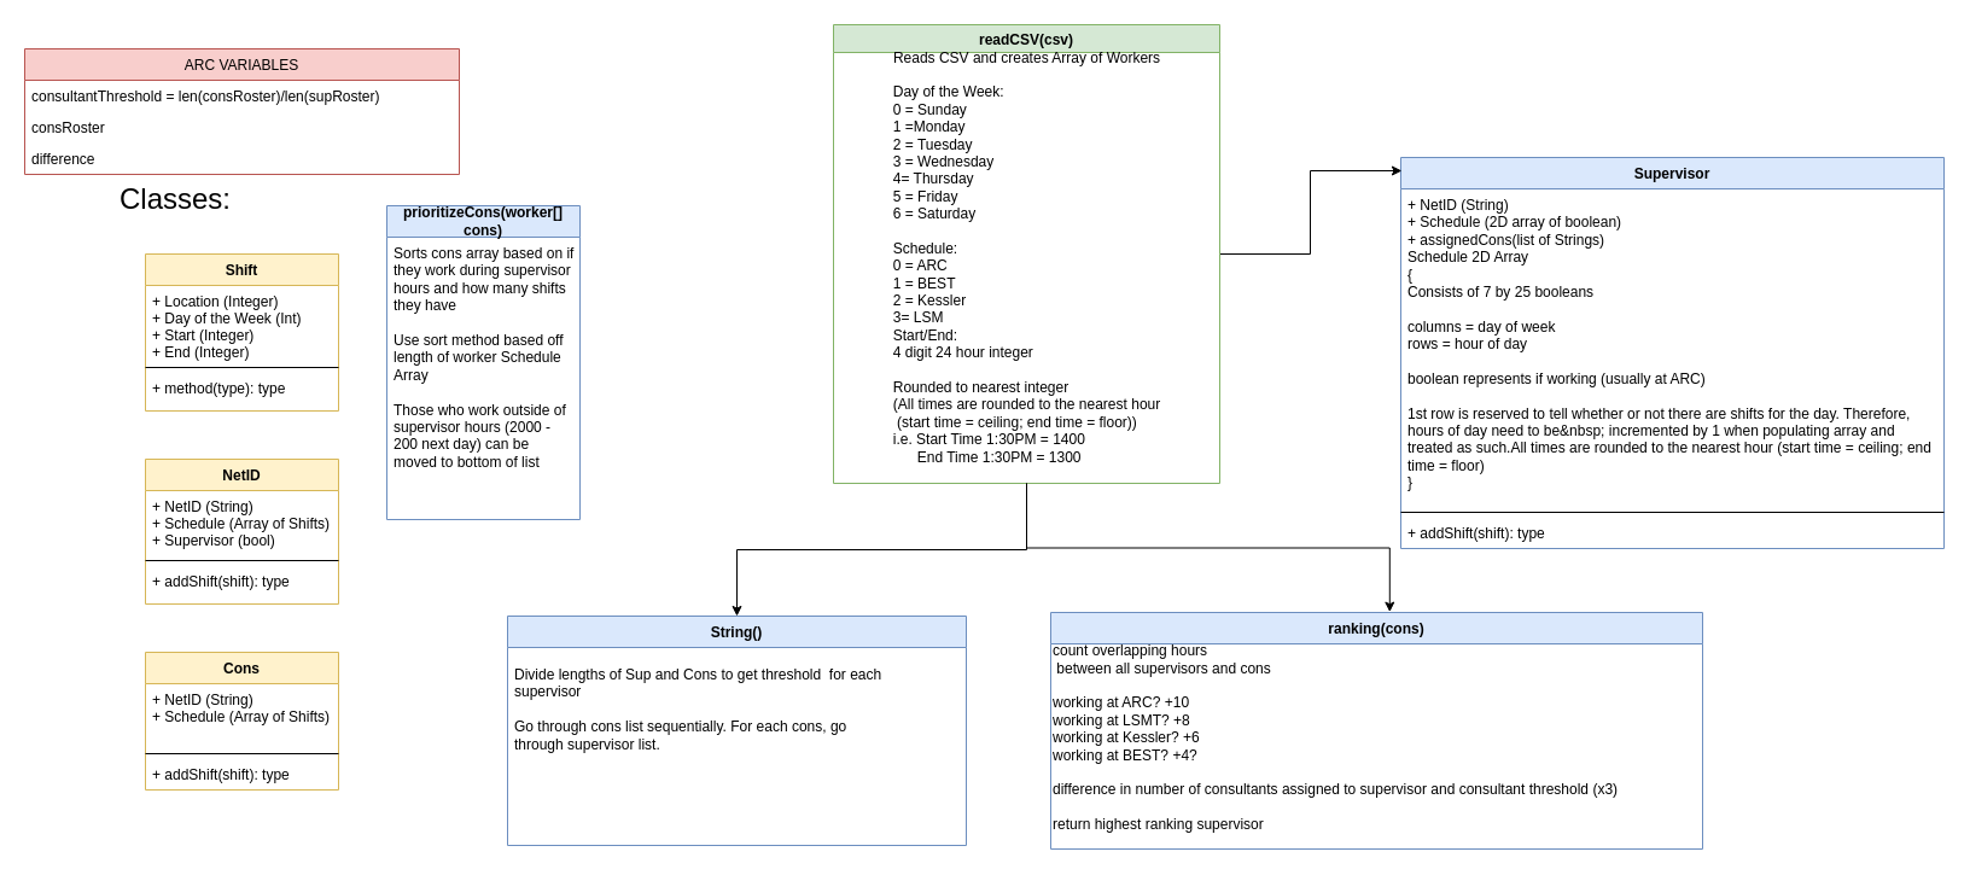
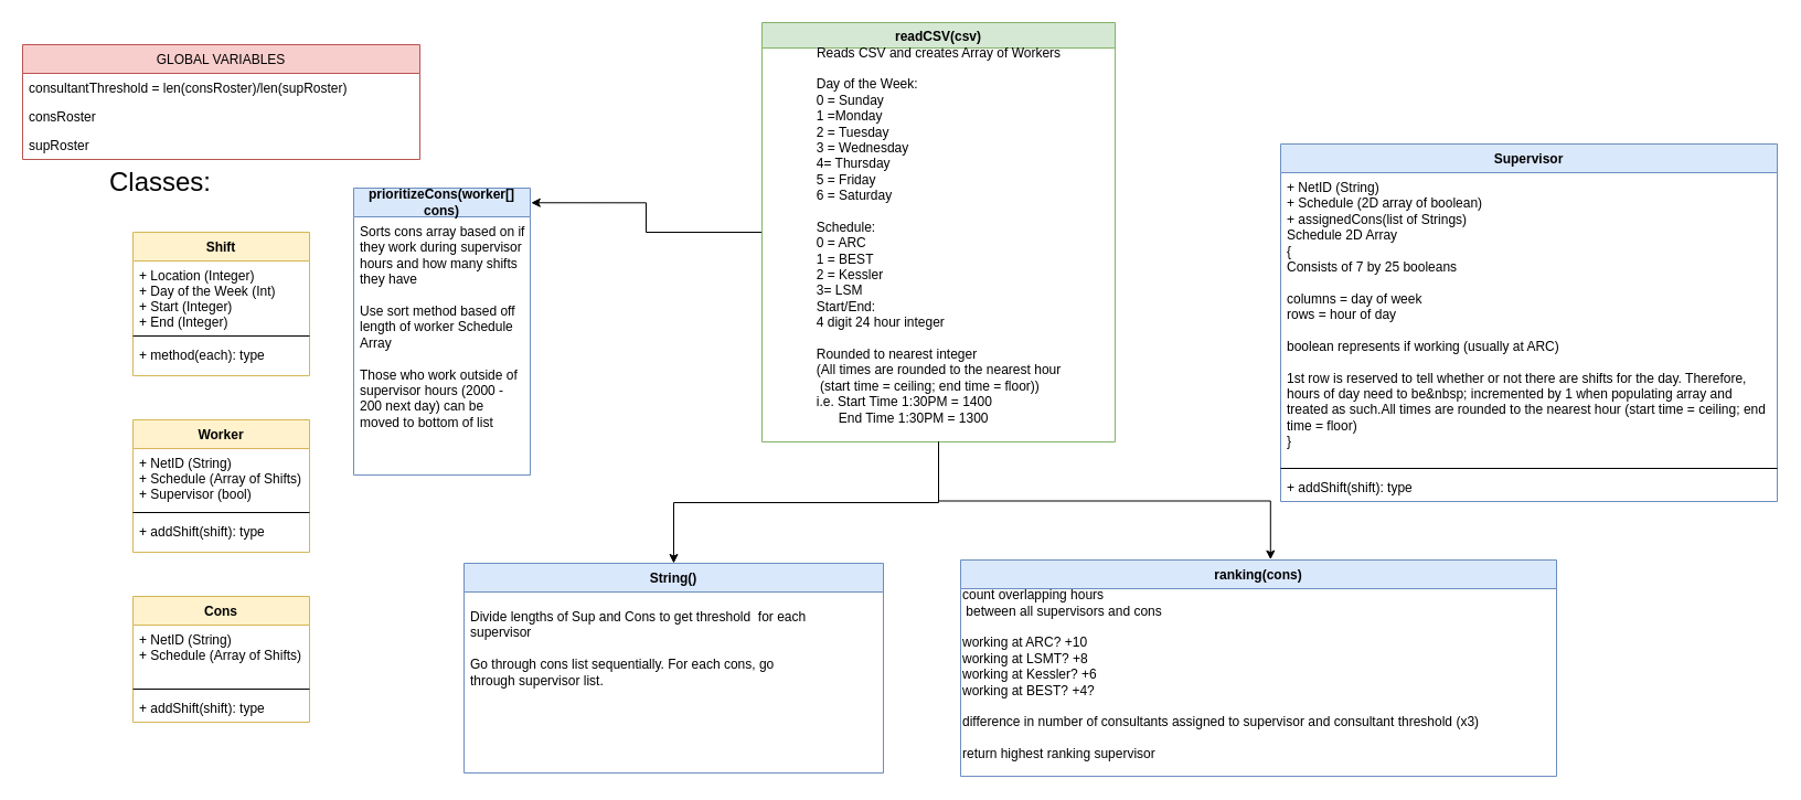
  <mxCell id="0" />
  <mxCell id="1" parent="0" />
  <mxCell id="2" value="Supervisor" style="swimlane;fontStyle=1;align=center;verticalAlign=top;childLayout=stackLayout;horizontal=1;startSize=26;horizontalStack=0;resizeParent=1;resizeParentMax=0;resizeLast=0;collapsible=1;marginBottom=0;fillColor=#dae8fc;strokeColor=#6c8ebf;" parent="1" vertex="1"><mxGeometry x="1160" y="130" width="450" height="324" as="geometry" /></mxCell>
  <mxCell id="3" value="+ NetID (String)&#10;+ Schedule (2D array of boolean)&#10;+ assignedCons(list of Strings)&#10;Schedule 2D Array&#10;{&#10;Consists of 7 by 25 booleans&#10;&#10;columns = day of week&#10;rows = hour of day &#10;&#10;boolean represents if working (usually at ARC)&#10;&#10;1st row is reserved to tell whether or not there are shifts for the day. Therefore, hours of day need to be&amp;nbsp; incremented by 1 when populating array and treated as such.All times are rounded to the nearest hour (start time = ceiling; end time = floor)&#10;}&#10;&#10;&#10;&#10;&#10;&#10;&#10;&#10;" style="text;strokeColor=none;fillColor=none;align=left;verticalAlign=top;spacingLeft=4;spacingRight=4;overflow=hidden;rotatable=0;points=[[0,0.5],[1,0.5]];portConstraint=eastwest;fontStyle=0;whiteSpace=wrap;" parent="2" vertex="1"><mxGeometry y="26" width="450" height="264" as="geometry" /></mxCell>
  <mxCell id="4" value="" style="line;strokeWidth=1;fillColor=none;align=left;verticalAlign=middle;spacingTop=-1;spacingLeft=3;spacingRight=3;rotatable=0;labelPosition=right;points=[];portConstraint=eastwest;" parent="2" vertex="1"><mxGeometry y="290" width="450" height="8" as="geometry" /></mxCell>
  <mxCell id="5" value="+ addShift(shift): type" style="text;strokeColor=none;fillColor=none;align=left;verticalAlign=top;spacingLeft=4;spacingRight=4;overflow=hidden;rotatable=0;points=[[0,0.5],[1,0.5]];portConstraint=eastwest;" parent="2" vertex="1"><mxGeometry y="298" width="450" height="26" as="geometry" /></mxCell>
- <mxCell id="6" value="ARC VARIABLES" style="swimlane;fontStyle=0;childLayout=stackLayout;horizontal=1;startSize=26;fillColor=#f8cecc;horizontalStack=0;resizeParent=1;resizeParentMax=0;resizeLast=0;collapsible=1;marginBottom=0;strokeColor=#b85450;" parent="1" vertex="1"><mxGeometry x="20" y="40" width="360" height="104" as="geometry" /></mxCell>
+ <mxCell id="6" value="GLOBAL VARIABLES" style="swimlane;fontStyle=0;childLayout=stackLayout;horizontal=1;startSize=26;fillColor=#f8cecc;horizontalStack=0;resizeParent=1;resizeParentMax=0;resizeLast=0;collapsible=1;marginBottom=0;strokeColor=#b85450;" parent="1" vertex="1"><mxGeometry x="20" y="40" width="360" height="104" as="geometry" /></mxCell>
  <mxCell id="7" value="consultantThreshold = len(consRoster)/len(supRoster)" style="text;strokeColor=none;fillColor=none;align=left;verticalAlign=top;spacingLeft=4;spacingRight=4;overflow=hidden;rotatable=0;points=[[0,0.5],[1,0.5]];portConstraint=eastwest;" parent="6" vertex="1"><mxGeometry y="26" width="360" height="26" as="geometry" /></mxCell>
  <mxCell id="8" value="consRoster" style="text;strokeColor=none;fillColor=none;align=left;verticalAlign=top;spacingLeft=4;spacingRight=4;overflow=hidden;rotatable=0;points=[[0,0.5],[1,0.5]];portConstraint=eastwest;" parent="6" vertex="1"><mxGeometry y="52" width="360" height="26" as="geometry" /></mxCell>
- <mxCell id="9" value="difference" style="text;strokeColor=none;fillColor=none;align=left;verticalAlign=top;spacingLeft=4;spacingRight=4;overflow=hidden;rotatable=0;points=[[0,0.5],[1,0.5]];portConstraint=eastwest;" parent="6" vertex="1"><mxGeometry y="78" width="360" height="26" as="geometry" /></mxCell>
- <mxCell id="10" style="edgeStyle=orthogonalEdgeStyle;rounded=0;orthogonalLoop=1;jettySize=auto;html=1;entryX=0.002;entryY=0.034;entryDx=0;entryDy=0;entryPerimeter=0;" edge="1" parent="1" source="12" target="2"><mxGeometry relative="1" as="geometry" /></mxCell>
+ <mxCell id="9" value="supRoster" style="text;strokeColor=none;fillColor=none;align=left;verticalAlign=top;spacingLeft=4;spacingRight=4;overflow=hidden;rotatable=0;points=[[0,0.5],[1,0.5]];portConstraint=eastwest;" parent="6" vertex="1"><mxGeometry y="78" width="360" height="26" as="geometry" /></mxCell>
+ <mxCell id="11" style="edgeStyle=orthogonalEdgeStyle;rounded=0;orthogonalLoop=1;jettySize=auto;html=1;entryX=1.005;entryY=0.051;entryDx=0;entryDy=0;entryPerimeter=0;" edge="1" parent="1" source="12" target="33"><mxGeometry relative="1" as="geometry" /></mxCell>
  <mxCell id="12" value="readCSV(csv)" style="swimlane;fillColor=#d5e8d4;strokeColor=#82b366;" vertex="1" parent="1"><mxGeometry x="690" y="20" width="320" height="380" as="geometry" /></mxCell>
  <mxCell id="13" value="Reads CSV and creates Array of Workers&lt;br style=&quot;padding: 0px ; margin: 0px&quot;&gt;&lt;br style=&quot;padding: 0px ; margin: 0px&quot;&gt;&lt;div style=&quot;text-align: left&quot;&gt;&lt;span&gt;Day of the Week:&lt;/span&gt;&lt;/div&gt;&lt;div style=&quot;text-align: left&quot;&gt;&lt;span&gt;0 = Sunday&lt;/span&gt;&lt;/div&gt;&lt;div style=&quot;text-align: left&quot;&gt;&lt;span&gt;1 =Monday&lt;/span&gt;&lt;/div&gt;&lt;div style=&quot;text-align: left&quot;&gt;&lt;span&gt;2 = Tuesday&lt;/span&gt;&lt;/div&gt;&lt;div style=&quot;text-align: left&quot;&gt;&lt;span&gt;3 = Wednesday&lt;/span&gt;&lt;/div&gt;&lt;div style=&quot;text-align: left&quot;&gt;&lt;span&gt;4= Thursday&lt;/span&gt;&lt;/div&gt;&lt;div style=&quot;text-align: left&quot;&gt;&lt;span&gt;5 = Friday&lt;/span&gt;&lt;/div&gt;&lt;div style=&quot;text-align: left&quot;&gt;&lt;span&gt;6 = Saturday&lt;/span&gt;&lt;/div&gt;&lt;div style=&quot;text-align: left&quot;&gt;&lt;br&gt;&lt;/div&gt;&lt;div style=&quot;text-align: left&quot;&gt;&lt;span&gt;Schedule:&amp;nbsp;&lt;/span&gt;&lt;/div&gt;&lt;div style=&quot;text-align: left&quot;&gt;&lt;span&gt;0 = ARC&lt;/span&gt;&lt;/div&gt;&lt;div style=&quot;text-align: left&quot;&gt;&lt;span&gt;1 = BEST&lt;/span&gt;&lt;/div&gt;&lt;div style=&quot;text-align: left&quot;&gt;&lt;span&gt;2 = Kessler&lt;/span&gt;&lt;/div&gt;&lt;div style=&quot;text-align: left&quot;&gt;&lt;span&gt;3= LSM&lt;/span&gt;&lt;/div&gt;&lt;div style=&quot;text-align: left&quot;&gt;&lt;span&gt;Start/End:&lt;/span&gt;&lt;/div&gt;&lt;div style=&quot;text-align: left&quot;&gt;&lt;span&gt;4 digit 24 hour integer&amp;nbsp;&lt;/span&gt;&lt;/div&gt;&lt;div style=&quot;text-align: left&quot;&gt;&lt;br&gt;&lt;/div&gt;&lt;div style=&quot;text-align: left&quot;&gt;&lt;span&gt;Rounded to nearest integer&amp;nbsp;&lt;/span&gt;&lt;/div&gt;&lt;div style=&quot;text-align: left&quot;&gt;&lt;span&gt;(All times are rounded to the nearest hour&lt;/span&gt;&lt;/div&gt;&lt;div style=&quot;text-align: left&quot;&gt;&lt;span&gt;&amp;nbsp;(start time = ceiling; end time = floor))&lt;/span&gt;&lt;/div&gt;&lt;div style=&quot;text-align: left&quot;&gt;&lt;span&gt;i.e. Start Time 1:30PM = 1400&lt;/span&gt;&lt;/div&gt;&lt;div style=&quot;text-align: left&quot;&gt;&lt;span&gt;&amp;nbsp; &amp;nbsp; &amp;nbsp; End Time 1:30PM = 1300&lt;/span&gt;&lt;/div&gt;&lt;div style=&quot;padding: 0px ; margin: 0px&quot;&gt;&lt;br style=&quot;padding: 0px ; margin: 0px ; text-align: left&quot;&gt;&lt;/div&gt;" style="text;html=1;align=center;verticalAlign=middle;resizable=0;points=[];autosize=1;" vertex="1" parent="12"><mxGeometry x="25" y="20" width="270" height="360" as="geometry" /></mxCell>
- <mxCell id="14" value="NetID" style="swimlane;fontStyle=1;align=center;verticalAlign=top;childLayout=stackLayout;horizontal=1;startSize=26;horizontalStack=0;resizeParent=1;resizeParentMax=0;resizeLast=0;collapsible=1;marginBottom=0;fillColor=#fff2cc;strokeColor=#d6b656;" parent="1" vertex="1"><mxGeometry x="120" y="380" width="160" height="120" as="geometry" /></mxCell>
+ <mxCell id="14" value="Worker" style="swimlane;fontStyle=1;align=center;verticalAlign=top;childLayout=stackLayout;horizontal=1;startSize=26;horizontalStack=0;resizeParent=1;resizeParentMax=0;resizeLast=0;collapsible=1;marginBottom=0;fillColor=#fff2cc;strokeColor=#d6b656;" parent="1" vertex="1"><mxGeometry x="120" y="380" width="160" height="120" as="geometry" /></mxCell>
  <mxCell id="15" value="+ NetID (String)&#10;+ Schedule (Array of Shifts)&#10;+ Supervisor (bool)&#10;" style="text;strokeColor=none;fillColor=none;align=left;verticalAlign=top;spacingLeft=4;spacingRight=4;overflow=hidden;rotatable=0;points=[[0,0.5],[1,0.5]];portConstraint=eastwest;" parent="14" vertex="1"><mxGeometry y="26" width="160" height="54" as="geometry" /></mxCell>
  <mxCell id="16" value="" style="line;strokeWidth=1;fillColor=none;align=left;verticalAlign=middle;spacingTop=-1;spacingLeft=3;spacingRight=3;rotatable=0;labelPosition=right;points=[];portConstraint=eastwest;" parent="14" vertex="1"><mxGeometry y="80" width="160" height="8" as="geometry" /></mxCell>
  <mxCell id="17" value="+ addShift(shift): type" style="text;strokeColor=none;fillColor=none;align=left;verticalAlign=top;spacingLeft=4;spacingRight=4;overflow=hidden;rotatable=0;points=[[0,0.5],[1,0.5]];portConstraint=eastwest;" parent="14" vertex="1"><mxGeometry y="88" width="160" height="32" as="geometry" /></mxCell>
  <mxCell id="18" value="Shift" style="swimlane;fontStyle=1;align=center;verticalAlign=top;childLayout=stackLayout;horizontal=1;startSize=26;horizontalStack=0;resizeParent=1;resizeParentMax=0;resizeLast=0;collapsible=1;marginBottom=0;fillColor=#fff2cc;strokeColor=#d6b656;" parent="1" vertex="1"><mxGeometry x="120" y="210" width="160" height="130" as="geometry" /></mxCell>
  <mxCell id="19" value="+ Location (Integer)&#10;+ Day of the Week (Int)&#10;+ Start (Integer)&#10;+ End (Integer)&#10;" style="text;strokeColor=none;fillColor=none;align=left;verticalAlign=top;spacingLeft=4;spacingRight=4;overflow=hidden;rotatable=0;points=[[0,0.5],[1,0.5]];portConstraint=eastwest;" parent="18" vertex="1"><mxGeometry y="26" width="160" height="64" as="geometry" /></mxCell>
  <mxCell id="20" value="" style="line;strokeWidth=1;fillColor=none;align=left;verticalAlign=middle;spacingTop=-1;spacingLeft=3;spacingRight=3;rotatable=0;labelPosition=right;points=[];portConstraint=eastwest;" parent="18" vertex="1"><mxGeometry y="90" width="160" height="8" as="geometry" /></mxCell>
- <mxCell id="21" value="+ method(type): type" style="text;strokeColor=none;fillColor=none;align=left;verticalAlign=top;spacingLeft=4;spacingRight=4;overflow=hidden;rotatable=0;points=[[0,0.5],[1,0.5]];portConstraint=eastwest;" parent="18" vertex="1"><mxGeometry y="98" width="160" height="32" as="geometry" /></mxCell>
+ <mxCell id="21" value="+ method(each): type" style="text;strokeColor=none;fillColor=none;align=left;verticalAlign=top;spacingLeft=4;spacingRight=4;overflow=hidden;rotatable=0;points=[[0,0.5],[1,0.5]];portConstraint=eastwest;" parent="18" vertex="1"><mxGeometry y="98" width="160" height="32" as="geometry" /></mxCell>
  <mxCell id="22" value="Cons" style="swimlane;fontStyle=1;align=center;verticalAlign=top;childLayout=stackLayout;horizontal=1;startSize=26;horizontalStack=0;resizeParent=1;resizeParentMax=0;resizeLast=0;collapsible=1;marginBottom=0;fillColor=#fff2cc;strokeColor=#d6b656;" parent="1" vertex="1"><mxGeometry x="120" y="540" width="160" height="114" as="geometry" /></mxCell>
  <mxCell id="23" value="+ NetID (String)&#10;+ Schedule (Array of Shifts)&#10;" style="text;strokeColor=none;fillColor=none;align=left;verticalAlign=top;spacingLeft=4;spacingRight=4;overflow=hidden;rotatable=0;points=[[0,0.5],[1,0.5]];portConstraint=eastwest;" parent="22" vertex="1"><mxGeometry y="26" width="160" height="54" as="geometry" /></mxCell>
  <mxCell id="24" value="" style="line;strokeWidth=1;fillColor=none;align=left;verticalAlign=middle;spacingTop=-1;spacingLeft=3;spacingRight=3;rotatable=0;labelPosition=right;points=[];portConstraint=eastwest;" parent="22" vertex="1"><mxGeometry y="80" width="160" height="8" as="geometry" /></mxCell>
  <mxCell id="25" value="+ addShift(shift): type" style="text;strokeColor=none;fillColor=none;align=left;verticalAlign=top;spacingLeft=4;spacingRight=4;overflow=hidden;rotatable=0;points=[[0,0.5],[1,0.5]];portConstraint=eastwest;" parent="22" vertex="1"><mxGeometry y="88" width="160" height="26" as="geometry" /></mxCell>
  <mxCell id="26" value="&lt;span style=&quot;font-size: 24px&quot;&gt;Classes:&lt;/span&gt;" style="text;html=1;strokeColor=none;fillColor=none;align=center;verticalAlign=middle;whiteSpace=wrap;rounded=0;" vertex="1" parent="1"><mxGeometry x="125" y="155" width="40" height="20" as="geometry" /></mxCell>
  <mxCell id="27" style="edgeStyle=orthogonalEdgeStyle;rounded=0;orthogonalLoop=1;jettySize=auto;html=1;entryX=0.52;entryY=-0.002;entryDx=0;entryDy=0;entryPerimeter=0;" edge="1" parent="1" source="13" target="31"><mxGeometry relative="1" as="geometry" /></mxCell>
  <mxCell id="28" value="Divide lengths of Sup and Cons to get threshold  for each supervisor&#10;&#10;Go through cons list sequentially. For each cons, go through supervisor list. &#10;&#10;&#10;" style="text;strokeColor=none;fillColor=none;align=left;verticalAlign=top;spacingLeft=4;spacingRight=4;overflow=hidden;rotatable=0;points=[[0,0.5],[1,0.5]];portConstraint=eastwest;whiteSpace=wrap;" parent="1" vertex="1"><mxGeometry x="420" y="545" width="320" height="155" as="geometry" /></mxCell>
  <mxCell id="29" value="String()" style="swimlane;fontStyle=1;childLayout=stackLayout;horizontal=1;startSize=26;fillColor=#dae8fc;horizontalStack=0;resizeParent=1;resizeParentMax=0;resizeLast=0;collapsible=1;marginBottom=0;strokeColor=#6c8ebf;" parent="1" vertex="1"><mxGeometry x="420" y="510" width="380" height="190" as="geometry" /></mxCell>
  <mxCell id="30" style="edgeStyle=orthogonalEdgeStyle;rounded=0;orthogonalLoop=1;jettySize=auto;html=1;" edge="1" parent="1" source="13" target="29"><mxGeometry relative="1" as="geometry" /></mxCell>
  <mxCell id="31" value="ranking(cons)" style="swimlane;fontStyle=1;childLayout=stackLayout;horizontal=1;startSize=26;fillColor=#dae8fc;horizontalStack=0;resizeParent=1;resizeParentMax=0;resizeLast=0;collapsible=1;marginBottom=0;strokeColor=#6c8ebf;" parent="1" vertex="1"><mxGeometry x="870" y="507" width="540" height="196" as="geometry" /></mxCell>
  <mxCell id="32" value="&lt;div&gt;count overlapping hours&lt;/div&gt;&lt;div&gt;&amp;nbsp;between all supervisors and cons&lt;/div&gt;&lt;div&gt;&lt;br&gt;&lt;/div&gt;&lt;div&gt;working at ARC? +10&lt;/div&gt;&lt;div&gt;working at LSMT? +8&lt;/div&gt;&lt;div&gt;working at Kessler? +6&lt;/div&gt;&lt;div&gt;working at BEST? +4?&lt;br&gt;&lt;/div&gt;&lt;div&gt;&lt;br&gt;&lt;/div&gt;&lt;div&gt;difference in number of consultants assigned to supervisor and consultant threshold (x3)&lt;/div&gt;&lt;div&gt;&lt;br&gt;&lt;/div&gt;&lt;div&gt;return highest ranking supervisor&lt;/div&gt;&lt;div&gt;&lt;br&gt;&lt;/div&gt;" style="text;html=1;align=left;verticalAlign=middle;resizable=0;points=[];autosize=1;" parent="31" vertex="1"><mxGeometry y="26" width="540" height="170" as="geometry" /></mxCell>
  <mxCell id="33" value="prioritizeCons(worker[] cons)" style="swimlane;fontStyle=1;childLayout=stackLayout;horizontal=1;startSize=26;fillColor=#dae8fc;horizontalStack=0;resizeParent=1;resizeParentMax=0;resizeLast=0;collapsible=1;marginBottom=0;whiteSpace=wrap;strokeColor=#6c8ebf;" parent="1" vertex="1"><mxGeometry x="320" y="170" width="160" height="260" as="geometry" /></mxCell>
  <mxCell id="34" value="Sorts cons array based on if they work during supervisor hours and how many shifts they have&#10;&#10;Use sort method based off length of worker Schedule Array&#10;&#10;Those who work outside of supervisor hours (2000 - 200 next day) can be moved to bottom of list&#10;&#10;" style="text;strokeColor=none;fillColor=none;align=left;verticalAlign=top;spacingLeft=4;spacingRight=4;overflow=hidden;rotatable=0;points=[[0,0.5],[1,0.5]];portConstraint=eastwest;whiteSpace=wrap;" parent="33" vertex="1"><mxGeometry y="26" width="160" height="234" as="geometry" /></mxCell>
